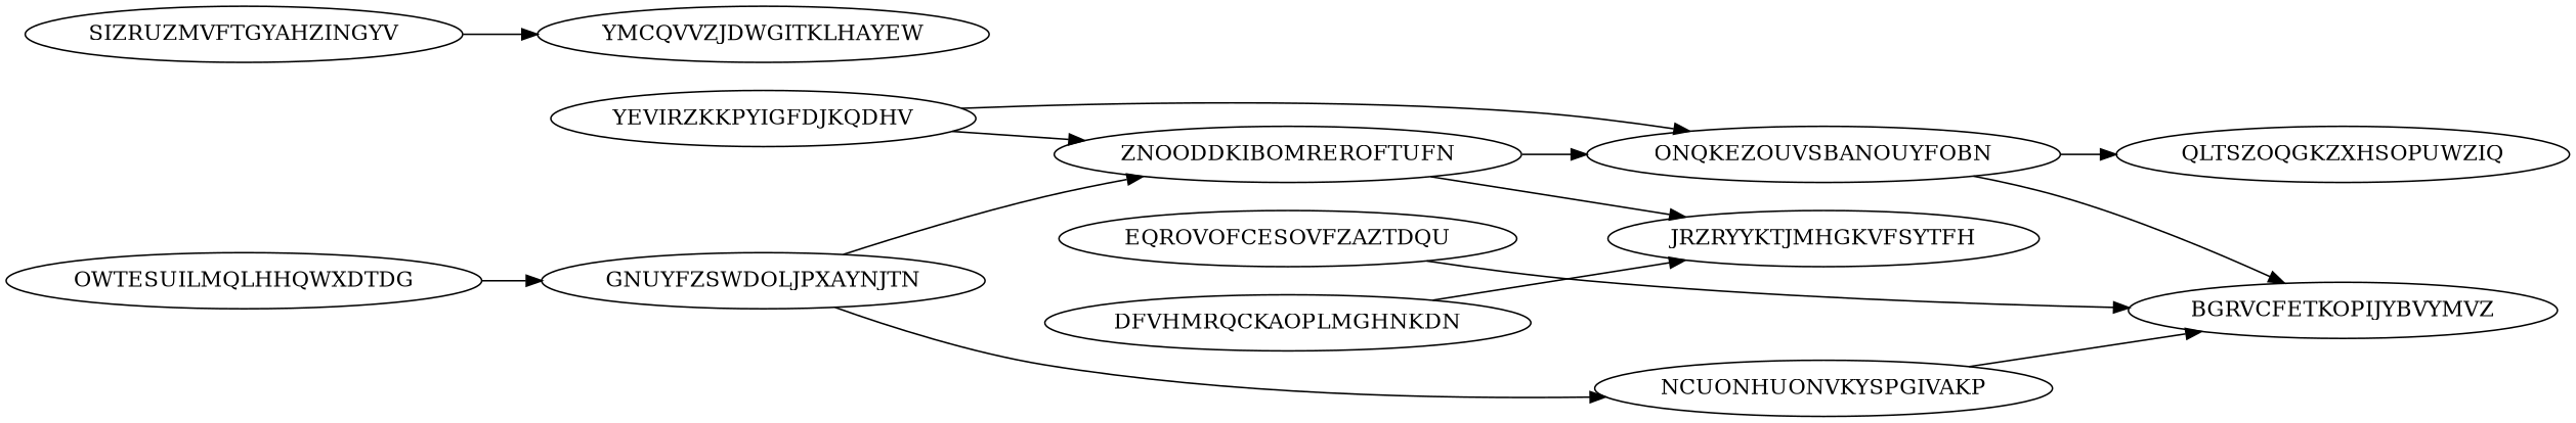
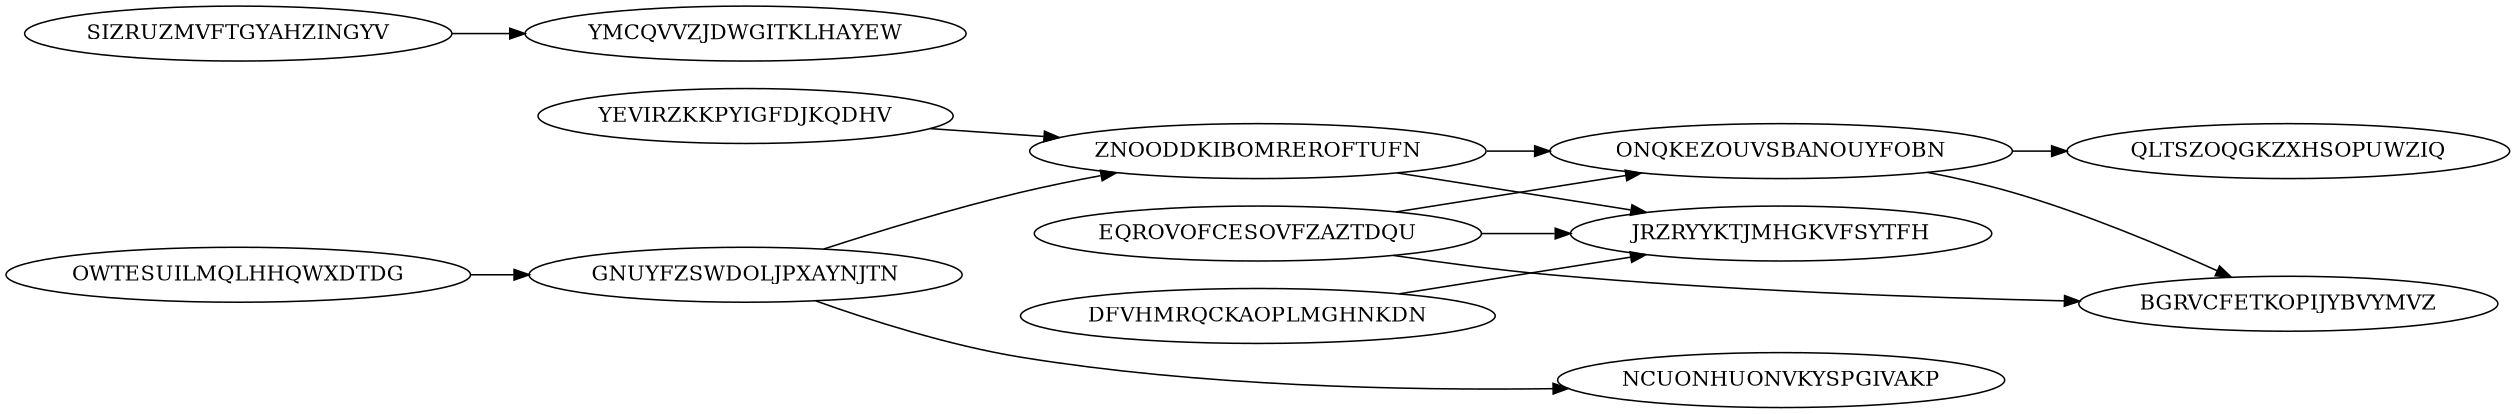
  digraph {
    rankdir=LR
    node [Weight=14]
    edge [Weight=13]
    GNUYFZSWDOLJPXAYNJTN
    OWTESUILMQLHHQWXDTDG [Weight=10]
    ZNOODDKIBOMREROFTUFN [Weight=20]
    NCUONHUONVKYSPGIVAKP [Weight=12]
    YEVIRZKKPYIGFDJKQDHV [Weight=18]
    ONQKEZOUVSBANOUYFOBN
    JRZRYYKTJMHGKVFSYTFH [Weight=10]
    QLTSZOQGKZXHSOPUWZIQ [Weight=15]
    DFVHMRQCKAOPLMGHNKDN [Weight=13]
    BGRVCFETKOPIJYBVYMVZ [Weight=18]
    EQROVOFCESOVFZAZTDQU [Weight=15]
    SIZRUZMVFTGYAHZINGYV [Weight=20]
    YMCQVVZJDWGITKLHAYEW [Weight=11]
    GNUYFZSWDOLJPXAYNJTN -> ZNOODDKIBOMREROFTUFN
    GNUYFZSWDOLJPXAYNJTN -> NCUONHUONVKYSPGIVAKP [Weight=17]
    OWTESUILMQLHHQWXDTDG -> GNUYFZSWDOLJPXAYNJTN
    ZNOODDKIBOMREROFTUFN -> ONQKEZOUVSBANOUYFOBN [Weight=19]
    ZNOODDKIBOMREROFTUFN -> JRZRYYKTJMHGKVFSYTFH [Weight=20]
-   NCUONHUONVKYSPGIVAKP -> BGRVCFETKOPIJYBVYMVZ [Weight=10]
    YEVIRZKKPYIGFDJKQDHV -> ZNOODDKIBOMREROFTUFN
    ONQKEZOUVSBANOUYFOBN -> QLTSZOQGKZXHSOPUWZIQ [Weight=18]
    ONQKEZOUVSBANOUYFOBN -> BGRVCFETKOPIJYBVYMVZ [Weight=12]
    DFVHMRQCKAOPLMGHNKDN -> JRZRYYKTJMHGKVFSYTFH [Weight=19]
-   YEVIRZKKPYIGFDJKQDHV -> ONQKEZOUVSBANOUYFOBN [Weight=15]
+   EQROVOFCESOVFZAZTDQU -> ONQKEZOUVSBANOUYFOBN [Weight=15]
+   EQROVOFCESOVFZAZTDQU -> JRZRYYKTJMHGKVFSYTFH [Weight=19]
    EQROVOFCESOVFZAZTDQU -> BGRVCFETKOPIJYBVYMVZ [Weight=20]
    SIZRUZMVFTGYAHZINGYV -> YMCQVVZJDWGITKLHAYEW [Weight=15]
  }
